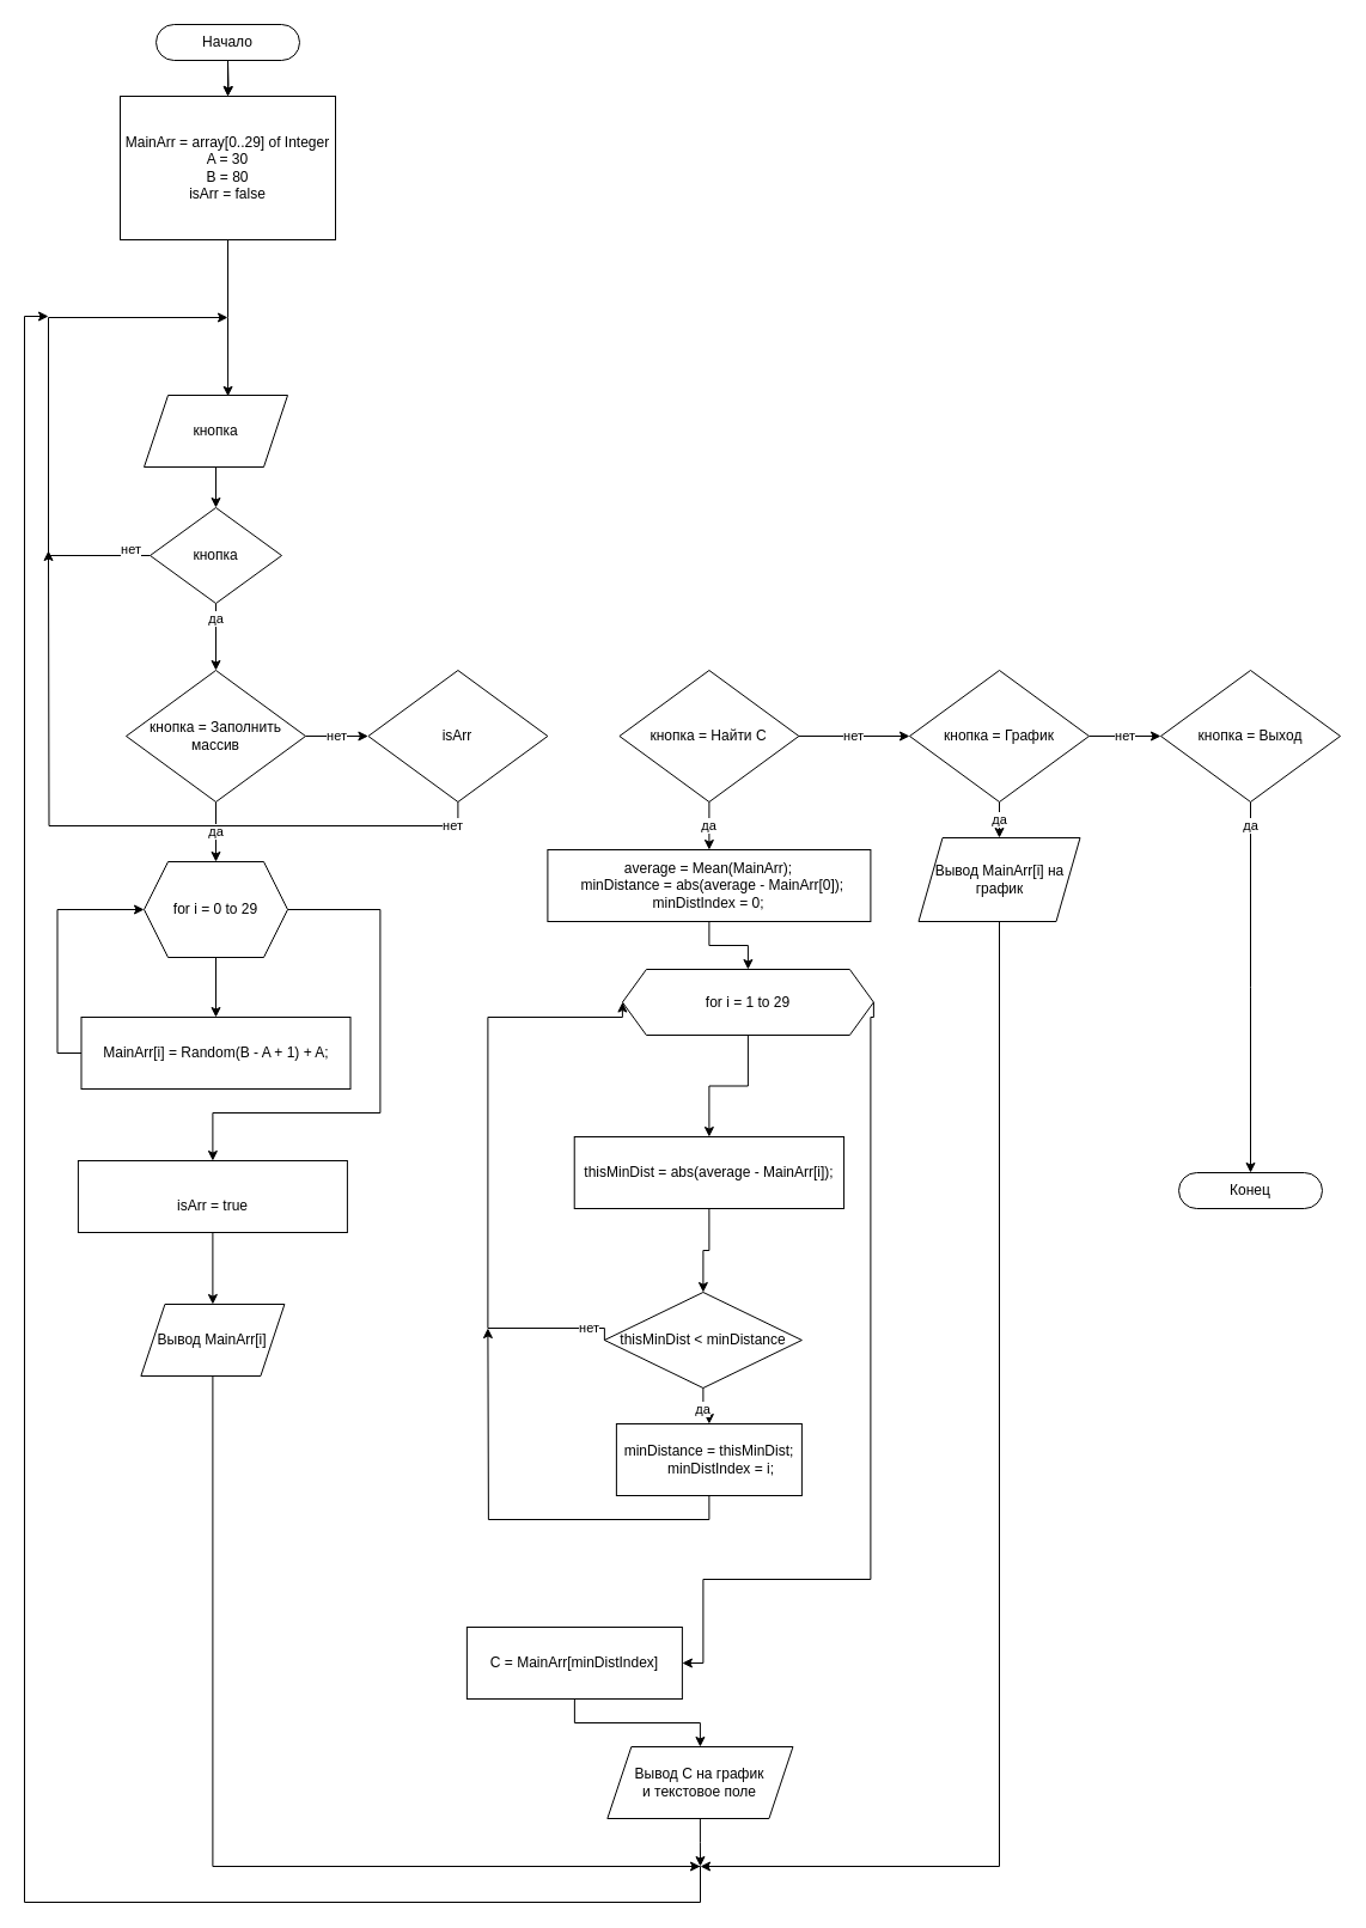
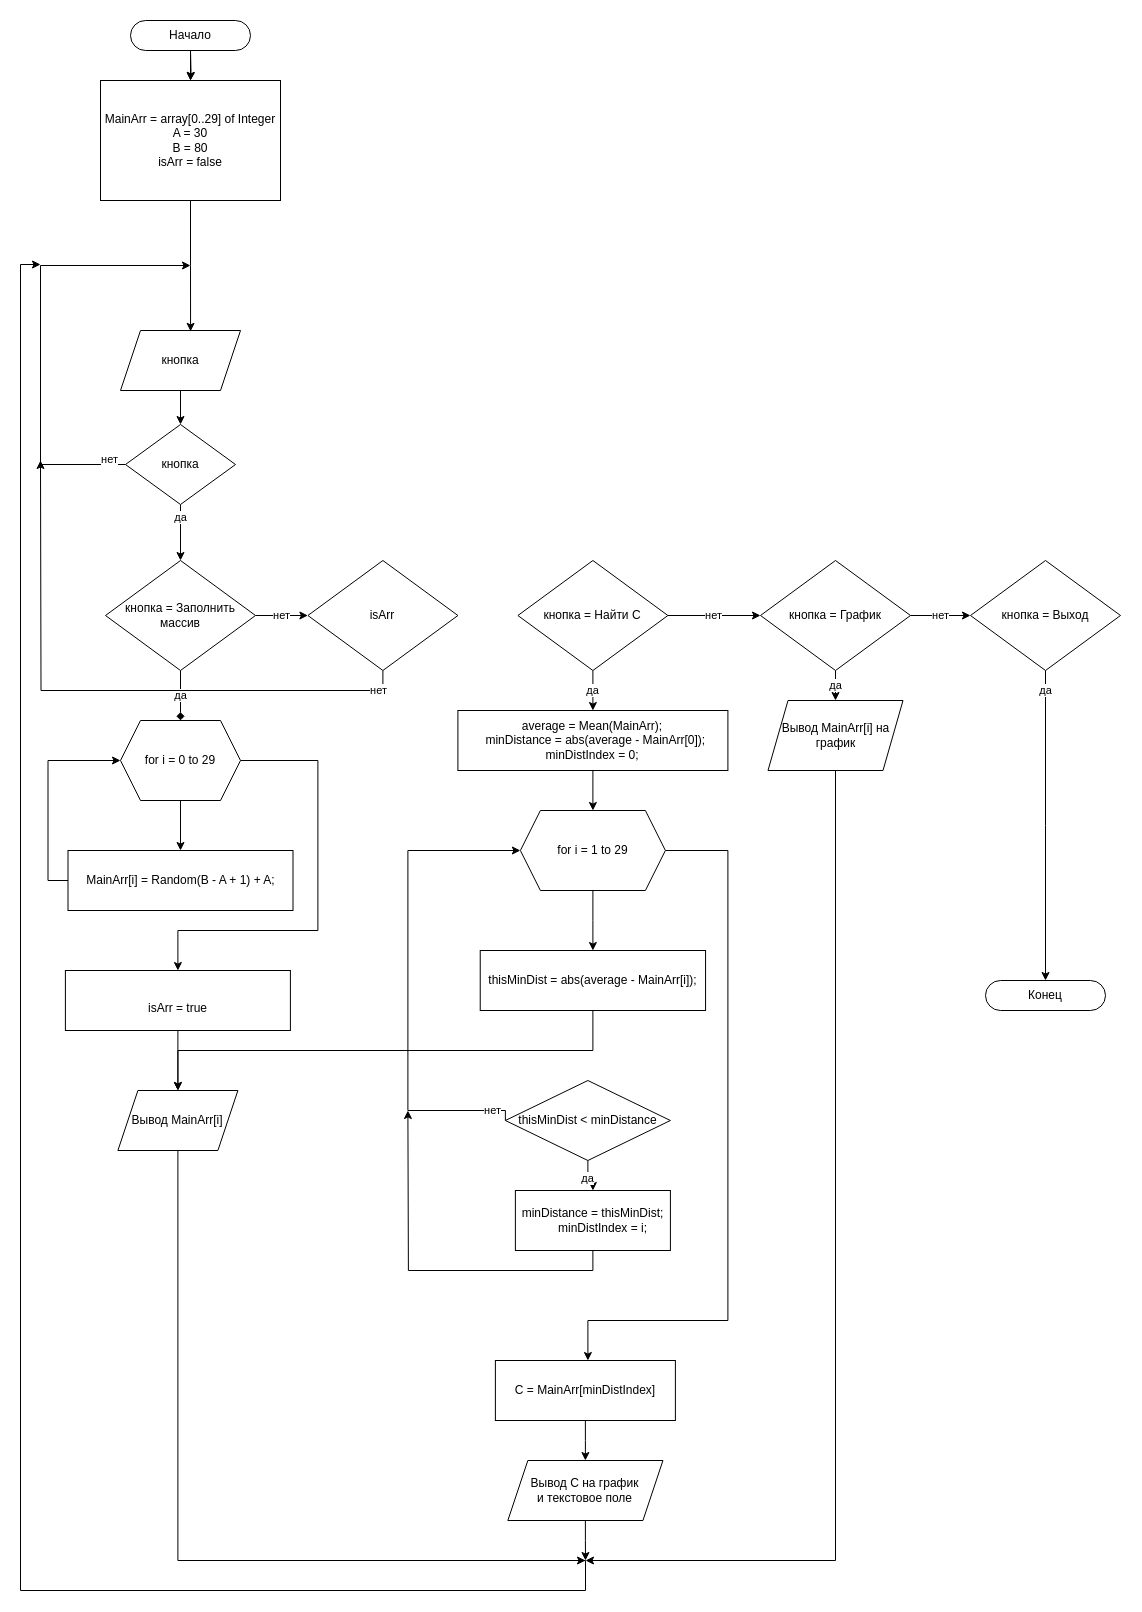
  <mxCell id="0" />
  <mxCell id="1" parent="0" />
  <mxCell id="2" style="edgeStyle=orthogonalEdgeStyle;rounded=0;orthogonalLoop=1;jettySize=auto;html=1;exitX=0.5;exitY=1;exitDx=0;exitDy=0;entryX=0.5;entryY=0;entryDx=0;entryDy=0;" parent="1" target="4" edge="1"><mxGeometry relative="1" as="geometry"><mxPoint x="190" y="50" as="sourcePoint" /></mxGeometry></mxCell>
  <mxCell id="3" style="edgeStyle=orthogonalEdgeStyle;rounded=0;orthogonalLoop=1;jettySize=auto;html=1;exitX=0.5;exitY=1;exitDx=0;exitDy=0;entryX=0.584;entryY=0.014;entryDx=0;entryDy=0;entryPerimeter=0;" parent="1" source="4" target="6" edge="1"><mxGeometry relative="1" as="geometry"><mxPoint x="190" y="290" as="targetPoint" /></mxGeometry></mxCell>
  <mxCell id="4" value="MainArr = array[0..29] of Integer&lt;br&gt;A = 30&lt;br&gt;B = 80&lt;br&gt;isArr = false" style="rounded=0;whiteSpace=wrap;html=1;" parent="1" vertex="1"><mxGeometry x="100" y="80" width="180" height="120" as="geometry" /></mxCell>
  <mxCell id="5" style="edgeStyle=orthogonalEdgeStyle;rounded=0;orthogonalLoop=1;jettySize=auto;html=1;exitX=0.5;exitY=1;exitDx=0;exitDy=0;entryX=0.5;entryY=0;entryDx=0;entryDy=0;" parent="1" source="6" target="9" edge="1"><mxGeometry relative="1" as="geometry" /></mxCell>
  <mxCell id="6" value="кнопка" style="shape=parallelogram;perimeter=parallelogramPerimeter;whiteSpace=wrap;html=1;fixedSize=1;" parent="1" vertex="1"><mxGeometry x="120" y="330" width="120" height="60" as="geometry" /></mxCell>
  <mxCell id="7" value="нет" style="edgeStyle=orthogonalEdgeStyle;rounded=0;orthogonalLoop=1;jettySize=auto;html=1;" parent="1" source="9" edge="1"><mxGeometry x="-0.927" y="-5" relative="1" as="geometry"><Array as="points"><mxPoint x="40" y="464" /><mxPoint x="40" y="265" /></Array><mxPoint as="offset" /><mxPoint x="190" y="265" as="targetPoint" /></mxGeometry></mxCell>
  <mxCell id="8" value="да" style="edgeStyle=orthogonalEdgeStyle;rounded=0;orthogonalLoop=1;jettySize=auto;html=1;exitX=0.5;exitY=1;exitDx=0;exitDy=0;entryX=0.5;entryY=0;entryDx=0;entryDy=0;" parent="1" source="9" target="12" edge="1"><mxGeometry x="-0.538" relative="1" as="geometry"><mxPoint x="190" y="620" as="targetPoint" /><mxPoint as="offset" /></mxGeometry></mxCell>
  <mxCell id="9" value="кнопка" style="rhombus;whiteSpace=wrap;html=1;" parent="1" vertex="1"><mxGeometry x="125" y="424" width="110" height="80" as="geometry" /></mxCell>
- <mxCell id="10" value="да" style="edgeStyle=orthogonalEdgeStyle;rounded=0;orthogonalLoop=1;jettySize=auto;html=1;exitX=0.5;exitY=1;exitDx=0;exitDy=0;entryX=0.5;entryY=0;entryDx=0;entryDy=0;" parent="1" source="12" target="15" edge="1"><mxGeometry relative="1" as="geometry" /></mxCell>
+ <mxCell id="10" value="да" style="edgeStyle=orthogonalEdgeStyle;rounded=0;orthogonalLoop=1;jettySize=auto;html=1;exitX=0.5;exitY=1;exitDx=0;exitDy=0;entryX=0.5;entryY=0;entryDx=0;entryDy=0;endArrow=diamond;" parent="1" source="12" target="15" edge="1"><mxGeometry relative="1" as="geometry" /></mxCell>
  <mxCell id="11" value="нет" style="edgeStyle=orthogonalEdgeStyle;rounded=0;orthogonalLoop=1;jettySize=auto;html=1;exitX=1;exitY=0.5;exitDx=0;exitDy=0;entryX=0;entryY=0.5;entryDx=0;entryDy=0;" parent="1" source="12" target="23" edge="1"><mxGeometry relative="1" as="geometry" /></mxCell>
  <mxCell id="12" value="кнопка = Заполнить массив" style="rhombus;whiteSpace=wrap;html=1;" parent="1" vertex="1"><mxGeometry x="105" y="560" width="150" height="110" as="geometry" /></mxCell>
  <mxCell id="13" style="edgeStyle=orthogonalEdgeStyle;rounded=0;orthogonalLoop=1;jettySize=auto;html=1;exitX=0.5;exitY=1;exitDx=0;exitDy=0;entryX=0.5;entryY=0;entryDx=0;entryDy=0;" parent="1" source="15" target="17" edge="1"><mxGeometry relative="1" as="geometry" /></mxCell>
  <mxCell id="14" style="edgeStyle=orthogonalEdgeStyle;rounded=0;orthogonalLoop=1;jettySize=auto;html=1;exitX=1;exitY=0.5;exitDx=0;exitDy=0;entryX=0.5;entryY=0;entryDx=0;entryDy=0;" parent="1" source="15" target="21" edge="1"><mxGeometry relative="1" as="geometry"><Array as="points"><mxPoint x="317.4" y="760" /><mxPoint x="317.4" y="930" /><mxPoint x="177.4" y="930" /></Array></mxGeometry></mxCell>
  <mxCell id="15" value="for i = 0 to 29" style="shape=hexagon;perimeter=hexagonPerimeter2;whiteSpace=wrap;html=1;fixedSize=1;" parent="1" vertex="1"><mxGeometry x="120" y="720" width="120" height="80" as="geometry" /></mxCell>
  <mxCell id="16" style="edgeStyle=orthogonalEdgeStyle;rounded=0;orthogonalLoop=1;jettySize=auto;html=1;exitX=0;exitY=0.5;exitDx=0;exitDy=0;entryX=0;entryY=0.5;entryDx=0;entryDy=0;" parent="1" source="17" target="15" edge="1"><mxGeometry relative="1" as="geometry" /></mxCell>
  <mxCell id="17" value="MainArr[i] = Random(B - A + 1) + A;" style="rounded=0;whiteSpace=wrap;html=1;" parent="1" vertex="1"><mxGeometry x="67.5" y="850" width="225" height="60" as="geometry" /></mxCell>
  <mxCell id="18" style="edgeStyle=orthogonalEdgeStyle;rounded=0;orthogonalLoop=1;jettySize=auto;html=1;exitX=0.5;exitY=1;exitDx=0;exitDy=0;endArrow=classic;endFill=1;" parent="1" source="19" edge="1"><mxGeometry relative="1" as="geometry"><Array as="points"><mxPoint x="177" y="1560" /><mxPoint x="585" y="1560" /></Array><mxPoint x="585" y="1560" as="targetPoint" /></mxGeometry></mxCell>
  <mxCell id="19" value="Вывод MainArr[i]" style="shape=parallelogram;perimeter=parallelogramPerimeter;whiteSpace=wrap;html=1;fixedSize=1;" parent="1" vertex="1"><mxGeometry x="117.4" y="1090" width="120" height="60" as="geometry" /></mxCell>
  <mxCell id="20" style="edgeStyle=orthogonalEdgeStyle;rounded=0;orthogonalLoop=1;jettySize=auto;html=1;exitX=0.5;exitY=1;exitDx=0;exitDy=0;entryX=0.5;entryY=0;entryDx=0;entryDy=0;" parent="1" source="21" target="19" edge="1"><mxGeometry relative="1" as="geometry" /></mxCell>
  <mxCell id="21" value="&lt;br&gt;isArr = true" style="rounded=0;whiteSpace=wrap;html=1;" parent="1" vertex="1"><mxGeometry x="64.9" y="970" width="225" height="60" as="geometry" /></mxCell>
  <mxCell id="22" value="нет" style="edgeStyle=orthogonalEdgeStyle;rounded=0;orthogonalLoop=1;jettySize=auto;html=1;exitX=0.5;exitY=1;exitDx=0;exitDy=0;" parent="1" source="23" edge="1"><mxGeometry x="-0.918" relative="1" as="geometry"><mxPoint x="40" y="460" as="targetPoint" /><mxPoint as="offset" /></mxGeometry></mxCell>
  <mxCell id="23" value="isArr" style="rhombus;whiteSpace=wrap;html=1;" parent="1" vertex="1"><mxGeometry x="307.4" y="560" width="150" height="110" as="geometry" /></mxCell>
  <mxCell id="24" value="да" style="edgeStyle=orthogonalEdgeStyle;rounded=0;orthogonalLoop=1;jettySize=auto;html=1;exitX=0.5;exitY=1;exitDx=0;exitDy=0;entryX=0.5;entryY=0;entryDx=0;entryDy=0;" parent="1" source="26" target="28" edge="1"><mxGeometry relative="1" as="geometry" /></mxCell>
  <mxCell id="25" value="нет" style="edgeStyle=orthogonalEdgeStyle;rounded=0;orthogonalLoop=1;jettySize=auto;html=1;exitX=1;exitY=0.5;exitDx=0;exitDy=0;entryX=0;entryY=0.5;entryDx=0;entryDy=0;" parent="1" source="26" target="45" edge="1"><mxGeometry relative="1" as="geometry" /></mxCell>
  <mxCell id="26" value="кнопка = Найти С" style="rhombus;whiteSpace=wrap;html=1;" parent="1" vertex="1"><mxGeometry x="517.4" y="560" width="150" height="110" as="geometry" /></mxCell>
  <mxCell id="27" style="edgeStyle=orthogonalEdgeStyle;rounded=0;orthogonalLoop=1;jettySize=auto;html=1;exitX=0.5;exitY=1;exitDx=0;exitDy=0;entryX=0.5;entryY=0;entryDx=0;entryDy=0;" parent="1" source="28" target="31" edge="1"><mxGeometry relative="1" as="geometry" /></mxCell>
  <mxCell id="28" value="&lt;div&gt;average = Mean(MainArr);&lt;/div&gt;&lt;div&gt;&amp;nbsp; minDistance = abs(average - MainArr[0]);&lt;/div&gt;&lt;div&gt;minDistIndex = 0;&lt;br&gt;&lt;/div&gt;" style="rounded=0;whiteSpace=wrap;html=1;" parent="1" vertex="1"><mxGeometry x="457.4" y="710" width="270" height="60" as="geometry" /></mxCell>
  <mxCell id="29" style="edgeStyle=orthogonalEdgeStyle;rounded=0;orthogonalLoop=1;jettySize=auto;html=1;exitX=0.5;exitY=1;exitDx=0;exitDy=0;" parent="1" source="31" target="33" edge="1"><mxGeometry relative="1" as="geometry"><mxPoint x="592.067" y="960" as="targetPoint" /></mxGeometry></mxCell>
  <mxCell id="30" style="edgeStyle=orthogonalEdgeStyle;rounded=0;orthogonalLoop=1;jettySize=auto;html=1;exitX=1;exitY=0.5;exitDx=0;exitDy=0;" parent="1" source="31" target="40" edge="1"><mxGeometry relative="1" as="geometry"><mxPoint x="587.4" y="1380" as="targetPoint" /><Array as="points"><mxPoint x="727.4" y="850" /><mxPoint x="727.4" y="1320" /><mxPoint x="587.4" y="1320" /></Array></mxGeometry></mxCell>
- <mxCell id="31" value="for i = 1 to 29" style="shape=hexagon;perimeter=hexagonPerimeter2;whiteSpace=wrap;html=1;fixedSize=1;" parent="1" vertex="1"><mxGeometry x="519.9" y="810" width="210" height="55" as="geometry" /></mxCell>
- <mxCell id="32" style="edgeStyle=orthogonalEdgeStyle;rounded=0;orthogonalLoop=1;jettySize=auto;html=1;exitX=0.5;exitY=1;exitDx=0;exitDy=0;" parent="1" source="33" target="36" edge="1"><mxGeometry relative="1" as="geometry"><mxPoint x="592.067" y="1070" as="targetPoint" /></mxGeometry></mxCell>
+ <mxCell id="31" value="for i = 1 to 29" style="shape=hexagon;perimeter=hexagonPerimeter2;whiteSpace=wrap;html=1;fixedSize=1;" parent="1" vertex="1"><mxGeometry x="519.9" y="810" width="145" height="80" as="geometry" /></mxCell>
+ <mxCell id="32" style="edgeStyle=orthogonalEdgeStyle;rounded=0;orthogonalLoop=1;jettySize=auto;html=1;exitX=0.5;exitY=1;exitDx=0;exitDy=0;" parent="1" source="33" target="19" edge="1"><mxGeometry relative="1" as="geometry"><mxPoint x="592.067" y="1070" as="targetPoint" /></mxGeometry></mxCell>
  <mxCell id="33" value="thisMinDist = abs(average - MainArr[i]);" style="rounded=0;whiteSpace=wrap;html=1;" parent="1" vertex="1"><mxGeometry x="479.73" y="950" width="225.33" height="60" as="geometry" /></mxCell>
  <mxCell id="34" value="нет" style="edgeStyle=orthogonalEdgeStyle;rounded=0;orthogonalLoop=1;jettySize=auto;html=1;exitX=0;exitY=0.5;exitDx=0;exitDy=0;entryX=0;entryY=0.5;entryDx=0;entryDy=0;" parent="1" source="36" target="31" edge="1"><mxGeometry x="-0.905" relative="1" as="geometry"><mxPoint x="417.4" y="858.095" as="targetPoint" /><Array as="points"><mxPoint x="407.4" y="1110" /><mxPoint x="407.4" y="850" /></Array><mxPoint as="offset" /></mxGeometry></mxCell>
  <mxCell id="35" value="да" style="edgeStyle=orthogonalEdgeStyle;rounded=0;orthogonalLoop=1;jettySize=auto;html=1;exitX=0.5;exitY=1;exitDx=0;exitDy=0;" parent="1" source="36" target="38" edge="1"><mxGeometry relative="1" as="geometry"><mxPoint x="592.067" y="1190" as="targetPoint" /></mxGeometry></mxCell>
  <mxCell id="36" value="thisMinDist &amp;lt; minDistance" style="rhombus;whiteSpace=wrap;html=1;" parent="1" vertex="1"><mxGeometry x="504.89" y="1080" width="165" height="80" as="geometry" /></mxCell>
  <mxCell id="37" style="edgeStyle=orthogonalEdgeStyle;rounded=0;orthogonalLoop=1;jettySize=auto;html=1;exitX=0.5;exitY=1;exitDx=0;exitDy=0;" parent="1" source="38" edge="1"><mxGeometry relative="1" as="geometry"><mxPoint x="407.4" y="1110" as="targetPoint" /></mxGeometry></mxCell>
  <mxCell id="38" value="&lt;div&gt;minDistance = thisMinDist;&lt;/div&gt;&lt;div&gt;&amp;nbsp; &amp;nbsp; &amp;nbsp; minDistIndex = i;&lt;/div&gt;" style="rounded=0;whiteSpace=wrap;html=1;" parent="1" vertex="1"><mxGeometry x="514.89" y="1190" width="155.01" height="60" as="geometry" /></mxCell>
  <mxCell id="39" style="edgeStyle=orthogonalEdgeStyle;rounded=0;orthogonalLoop=1;jettySize=auto;html=1;exitX=0.5;exitY=1;exitDx=0;exitDy=0;" parent="1" source="40" target="42" edge="1"><mxGeometry relative="1" as="geometry"><mxPoint x="584.733" y="1450" as="targetPoint" /></mxGeometry></mxCell>
- <mxCell id="40" value="C = MainArr[minDistIndex]" style="rounded=0;whiteSpace=wrap;html=1;" parent="1" vertex="1"><mxGeometry x="389.89" y="1360" width="180" height="60" as="geometry" /></mxCell>
+ <mxCell id="40" value="C = MainArr[minDistIndex]" style="rounded=0;whiteSpace=wrap;html=1;" parent="1" vertex="1"><mxGeometry x="494.89" y="1360" width="180" height="60" as="geometry" /></mxCell>
  <mxCell id="41" style="edgeStyle=orthogonalEdgeStyle;rounded=0;orthogonalLoop=1;jettySize=auto;html=1;exitX=0.5;exitY=1;exitDx=0;exitDy=0;endArrow=classic;endFill=1;" parent="1" source="42" edge="1"><mxGeometry relative="1" as="geometry"><mxPoint x="585" y="1560" as="targetPoint" /></mxGeometry></mxCell>
  <mxCell id="42" value="Вывод С на график&lt;br&gt;и текстовое поле" style="shape=parallelogram;perimeter=parallelogramPerimeter;whiteSpace=wrap;html=1;fixedSize=1;" parent="1" vertex="1"><mxGeometry x="507.34" y="1460" width="155.11" height="60" as="geometry" /></mxCell>
  <mxCell id="43" value="да" style="edgeStyle=orthogonalEdgeStyle;rounded=0;orthogonalLoop=1;jettySize=auto;html=1;exitX=0.5;exitY=1;exitDx=0;exitDy=0;entryX=0.5;entryY=0;entryDx=0;entryDy=0;" parent="1" source="45" target="47" edge="1"><mxGeometry relative="1" as="geometry" /></mxCell>
  <mxCell id="44" value="нет" style="edgeStyle=orthogonalEdgeStyle;rounded=0;orthogonalLoop=1;jettySize=auto;html=1;exitX=1;exitY=0.5;exitDx=0;exitDy=0;entryX=0;entryY=0.5;entryDx=0;entryDy=0;" parent="1" source="45" target="49" edge="1"><mxGeometry relative="1" as="geometry" /></mxCell>
  <mxCell id="45" value="кнопка = График" style="rhombus;whiteSpace=wrap;html=1;" parent="1" vertex="1"><mxGeometry x="760" y="560" width="150" height="110" as="geometry" /></mxCell>
  <mxCell id="46" style="edgeStyle=orthogonalEdgeStyle;rounded=0;orthogonalLoop=1;jettySize=auto;html=1;exitX=0.5;exitY=1;exitDx=0;exitDy=0;endArrow=classic;endFill=1;" parent="1" source="47" edge="1"><mxGeometry relative="1" as="geometry"><Array as="points"><mxPoint x="835" y="1560" /><mxPoint x="585" y="1560" /></Array><mxPoint x="585" y="1560" as="targetPoint" /></mxGeometry></mxCell>
  <mxCell id="47" value="Вывод MainArr[i] на график" style="shape=parallelogram;perimeter=parallelogramPerimeter;whiteSpace=wrap;html=1;fixedSize=1;" parent="1" vertex="1"><mxGeometry x="767.5" y="700" width="135" height="70" as="geometry" /></mxCell>
  <mxCell id="48" value="да" style="edgeStyle=orthogonalEdgeStyle;rounded=0;orthogonalLoop=1;jettySize=auto;html=1;exitX=0.5;exitY=1;exitDx=0;exitDy=0;" parent="1" source="49" edge="1"><mxGeometry x="-0.871" relative="1" as="geometry"><mxPoint x="1044.999" y="980" as="targetPoint" /><mxPoint as="offset" /></mxGeometry></mxCell>
  <mxCell id="49" value="кнопка = Выход" style="rhombus;whiteSpace=wrap;html=1;" parent="1" vertex="1"><mxGeometry x="970" y="560" width="150" height="110" as="geometry" /></mxCell>
  <mxCell id="50" value="" style="edgeStyle=orthogonalEdgeStyle;rounded=0;orthogonalLoop=1;jettySize=auto;html=1;" edge="1" parent="1" target="4"><mxGeometry relative="1" as="geometry"><mxPoint x="190" y="50" as="sourcePoint" /></mxGeometry></mxCell>
  <mxCell id="51" value="Начало" style="rounded=1;whiteSpace=wrap;html=1;arcSize=50;" vertex="1" parent="1"><mxGeometry x="130" y="20" width="120" height="30" as="geometry" /></mxCell>
  <mxCell id="52" value="Конец" style="rounded=1;whiteSpace=wrap;html=1;arcSize=50;" vertex="1" parent="1"><mxGeometry x="985" y="980" width="120" height="30" as="geometry" /></mxCell>
  <mxCell id="53" value="" style="endArrow=none;html=1;rounded=0;edgeStyle=orthogonalEdgeStyle;endFill=0;startArrow=classic;startFill=1;" edge="1" parent="1"><mxGeometry width="50" height="50" relative="1" as="geometry"><mxPoint x="40" y="264" as="sourcePoint" /><mxPoint x="580" y="1560" as="targetPoint" /><Array as="points"><mxPoint x="20" y="264" /><mxPoint x="20" y="1590" /><mxPoint x="585" y="1590" /><mxPoint x="585" y="1560" /></Array></mxGeometry></mxCell>
